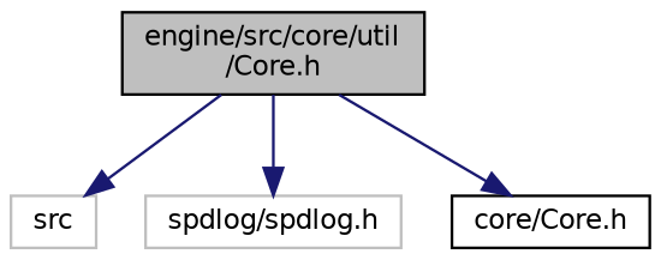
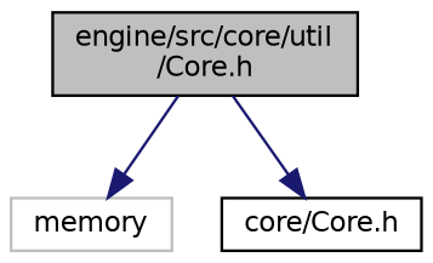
  digraph {
    node [color=black fillcolor=white fontname=Helvetica fontsize=10 shape=record style=filled]
    edge [color=midnightblue fontname=Helvetica fontsize=10 labelfontname=Helvetica labelfontsize=10 style=solid]
    n1 [fillcolor=grey75 fontcolor=black height=0.2 label="engine/src/core/util\l/Core.h" width=0.4]
-   n2 [color=grey75 height=0.2 label=src width=0.4]
-   n3 [color=grey75 height=0.2 label="spdlog/spdlog.h" width=0.4]
+   n2 [color=grey75 height=0.2 label=memory width=0.4]
    n4 [height=0.2 label="core/Core.h" width=0.4]
    n1 -> n2
-   n1 -> n3
    n1 -> n4
  }
